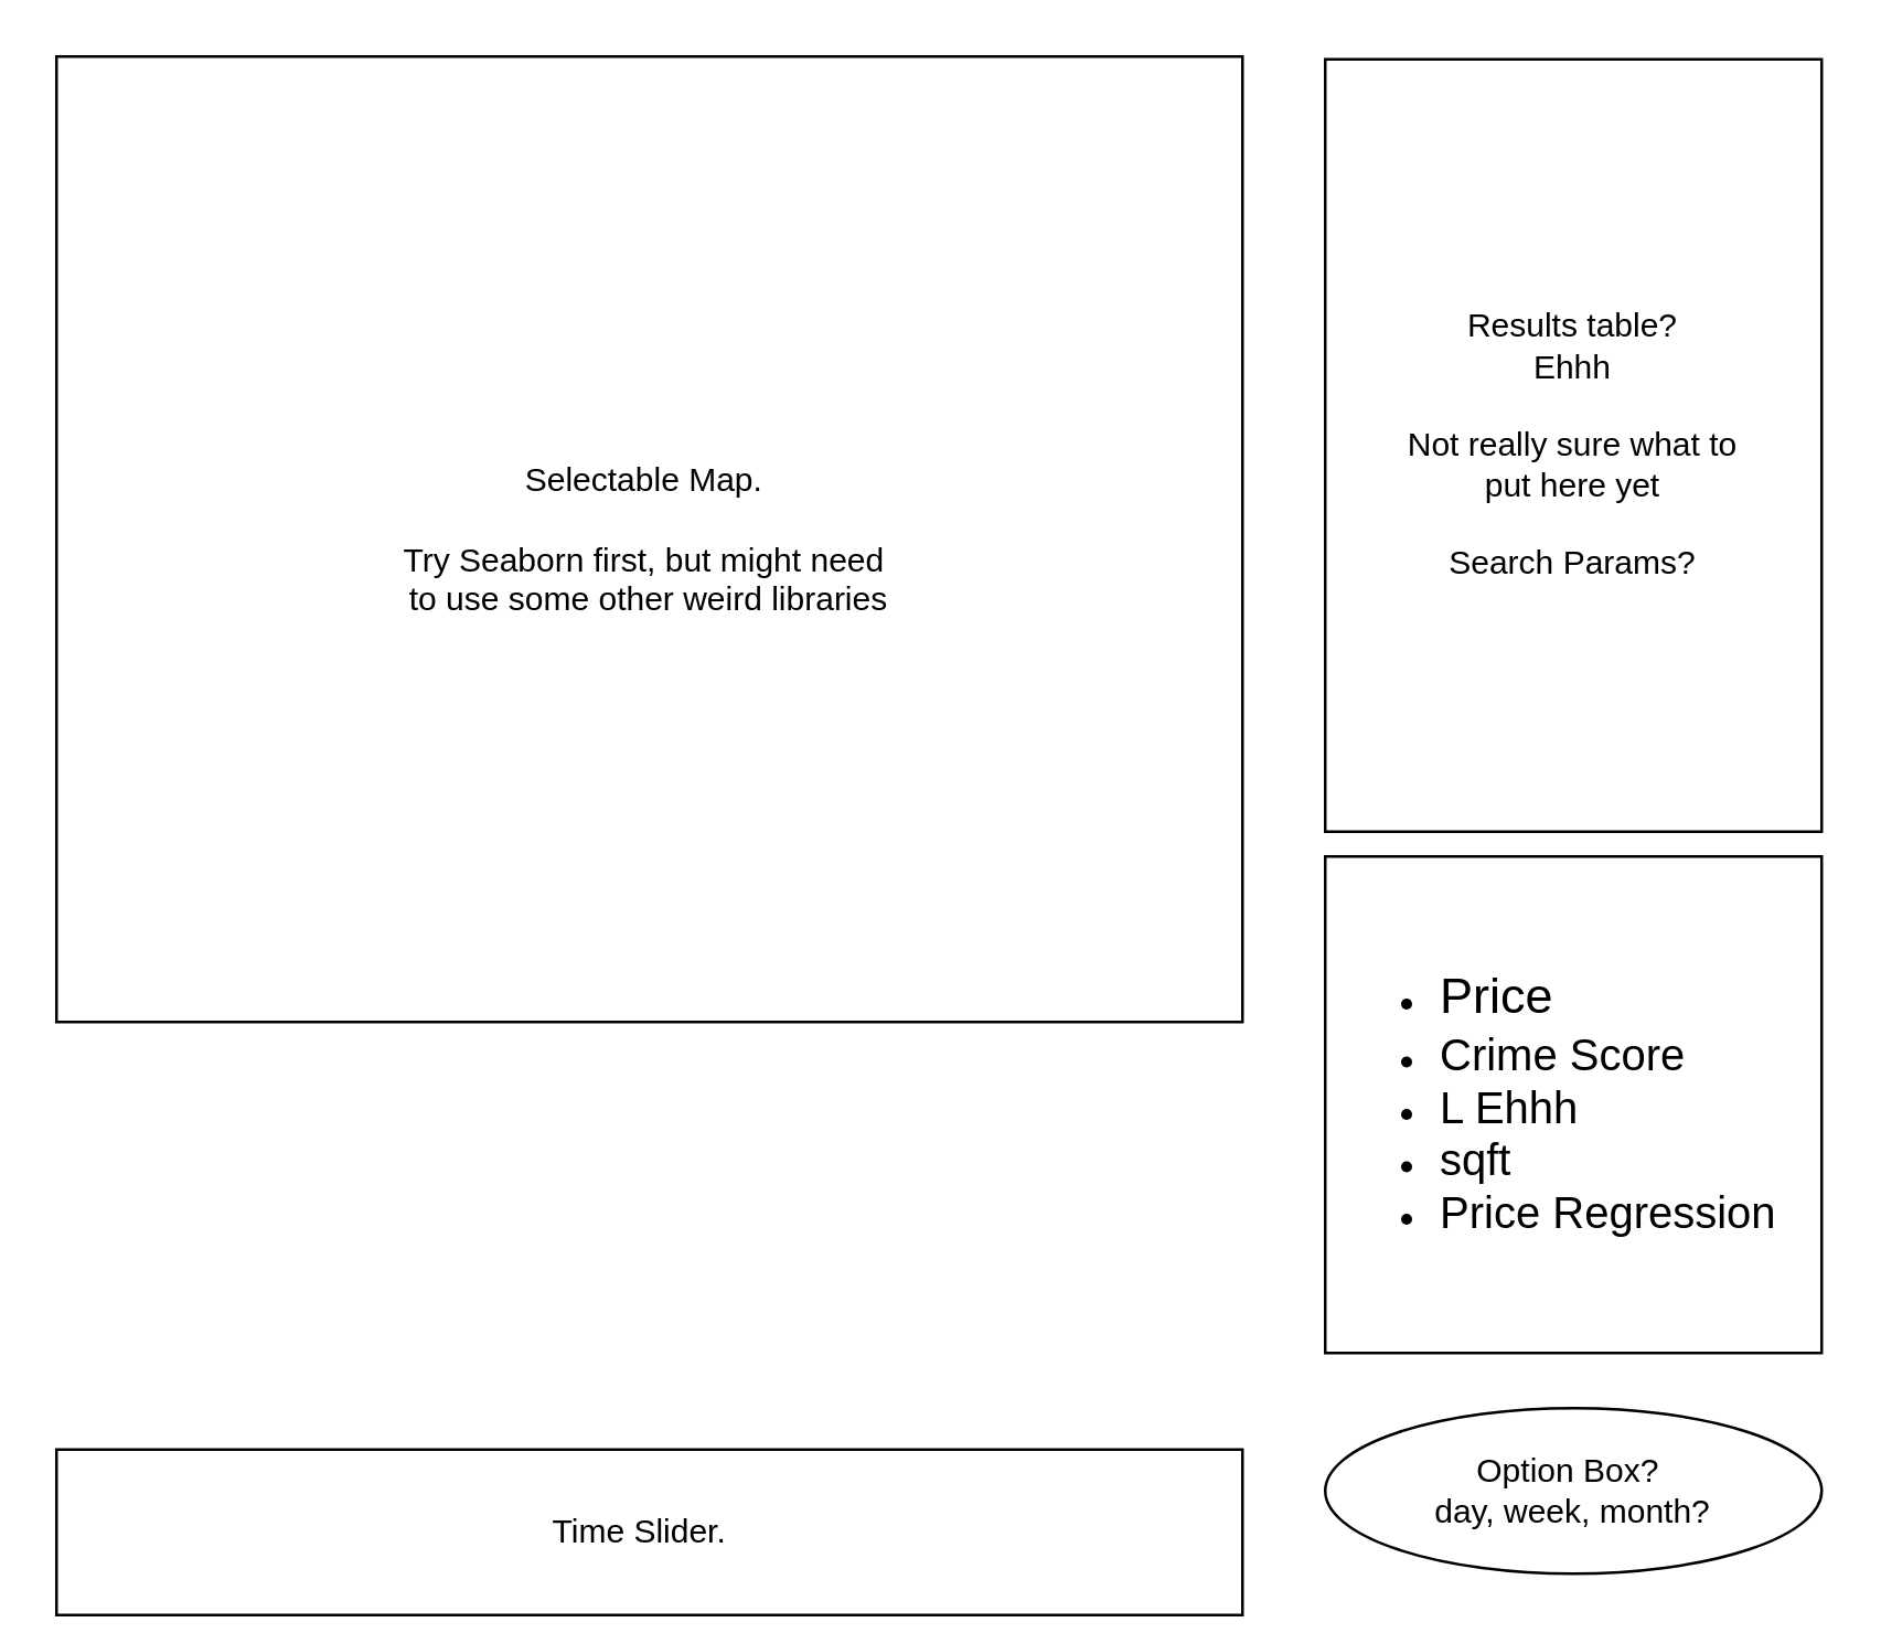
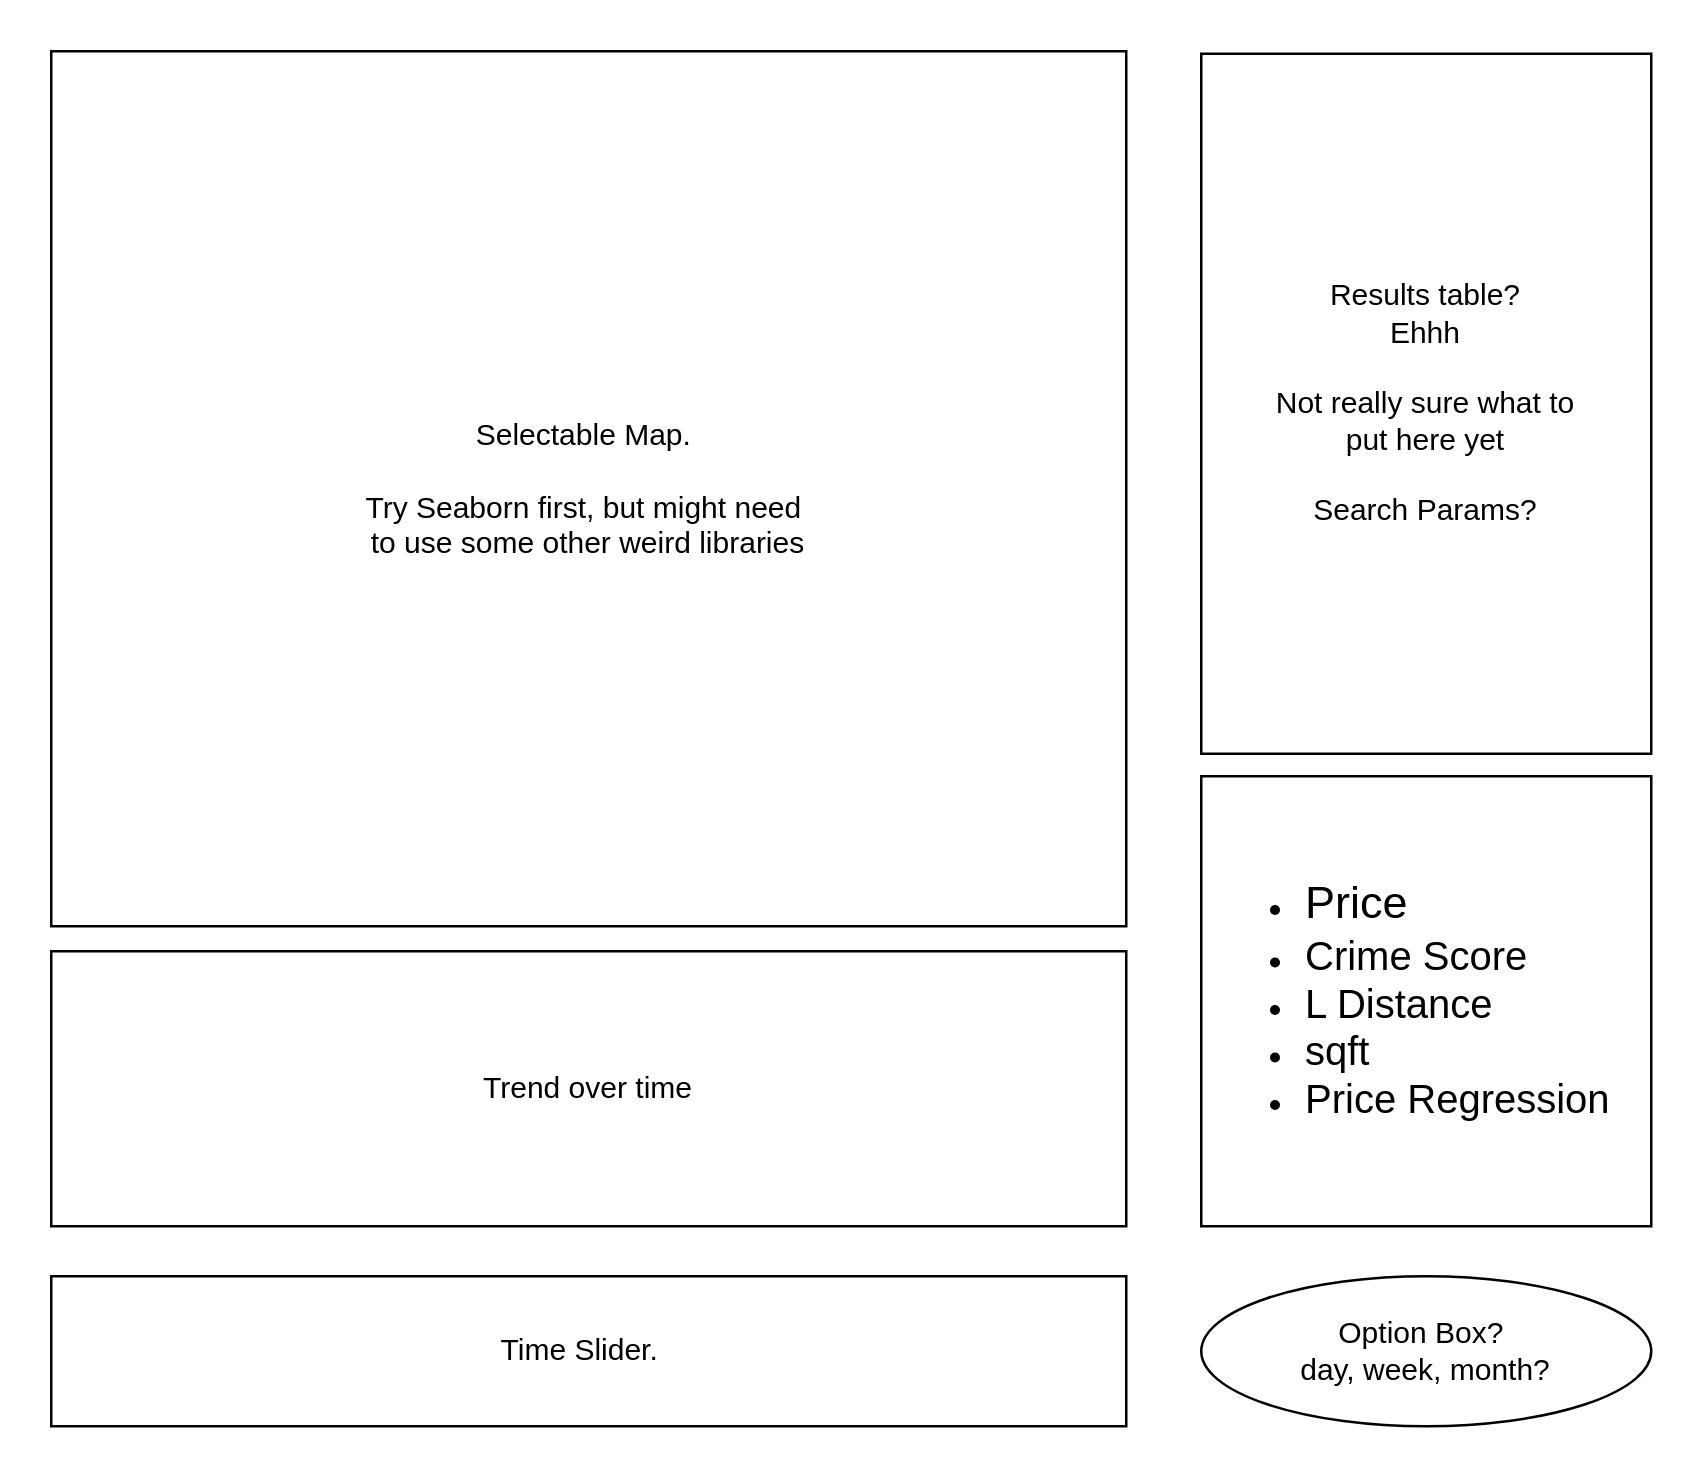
  <mxCell id="0" />
  <mxCell id="1" parent="0" />
  <mxCell id="2" value="Selectable Map.&amp;nbsp;&lt;br&gt;&lt;br&gt;Try Seaborn first, but might need&amp;nbsp;&lt;br&gt;to use some other weird libraries&lt;br&gt;" style="rounded=0;whiteSpace=wrap;html=1;" vertex="1" parent="1"><mxGeometry x="20" y="20" width="430" height="350" as="geometry" /></mxCell>
- <mxCell id="3" value="Time Slider.&amp;nbsp;&amp;nbsp;" style="rounded=0;whiteSpace=wrap;html=1;" vertex="1" parent="1"><mxGeometry x="20" y="525" width="430" height="60" as="geometry" /></mxCell>
+ <mxCell id="3" value="Time Slider.&amp;nbsp;&amp;nbsp;" style="rounded=0;whiteSpace=wrap;html=1;" vertex="1" parent="1"><mxGeometry x="20" y="510" width="430" height="60" as="geometry" /></mxCell>
  <mxCell id="4" value="" style="rounded=0;whiteSpace=wrap;html=1;" vertex="1" parent="1"><mxGeometry x="480" y="310" width="180" height="180" as="geometry" /></mxCell>
  <mxCell id="5" value="Results table?&lt;br&gt;Ehhh&lt;br&gt;&lt;br&gt;Not really sure what to&lt;br&gt;put here yet&lt;br&gt;&lt;br&gt;Search Params?" style="rounded=0;whiteSpace=wrap;html=1;" vertex="1" parent="1"><mxGeometry x="480" y="21" width="180" height="280" as="geometry" /></mxCell>
  <mxCell id="6" value="Option Box?&amp;nbsp; &lt;br&gt;day, week, month?" style="ellipse;whiteSpace=wrap;html=1;" vertex="1" parent="1"><mxGeometry x="480" y="510" width="180" height="60" as="geometry" /></mxCell>
- <mxCell id="7" value="&lt;ul&gt;&lt;li&gt;&lt;font style=&quot;font-size: 18px;&quot;&gt;Price&lt;/font&gt;&lt;/li&gt;&lt;li&gt;&lt;font size=&quot;3&quot;&gt;Crime Score&lt;/font&gt;&lt;/li&gt;&lt;li&gt;&lt;font size=&quot;3&quot;&gt;L Ehhh&lt;/font&gt;&lt;/li&gt;&lt;li&gt;&lt;font size=&quot;3&quot;&gt;sqft&lt;/font&gt;&lt;/li&gt;&lt;li&gt;&lt;font size=&quot;3&quot;&gt;Price Regression&lt;/font&gt;&lt;/li&gt;&lt;/ul&gt;" style="text;strokeColor=none;fillColor=none;html=1;whiteSpace=wrap;verticalAlign=middle;overflow=hidden;" vertex="1" parent="1"><mxGeometry x="480" y="310" width="180" height="180" as="geometry" /></mxCell>
+ <mxCell id="7" value="&lt;ul&gt;&lt;li&gt;&lt;font style=&quot;font-size: 18px;&quot;&gt;Price&lt;/font&gt;&lt;/li&gt;&lt;li&gt;&lt;font size=&quot;3&quot;&gt;Crime Score&lt;/font&gt;&lt;/li&gt;&lt;li&gt;&lt;font size=&quot;3&quot;&gt;L Distance&lt;/font&gt;&lt;/li&gt;&lt;li&gt;&lt;font size=&quot;3&quot;&gt;sqft&lt;/font&gt;&lt;/li&gt;&lt;li&gt;&lt;font size=&quot;3&quot;&gt;Price Regression&lt;/font&gt;&lt;/li&gt;&lt;/ul&gt;" style="text;strokeColor=none;fillColor=none;html=1;whiteSpace=wrap;verticalAlign=middle;overflow=hidden;" vertex="1" parent="1"><mxGeometry x="480" y="310" width="180" height="180" as="geometry" /></mxCell>
+ <mxCell id="8" value="Trend over time" style="rounded=0;whiteSpace=wrap;html=1;" vertex="1" parent="1"><mxGeometry x="20" y="380" width="430" height="110" as="geometry" /></mxCell>
